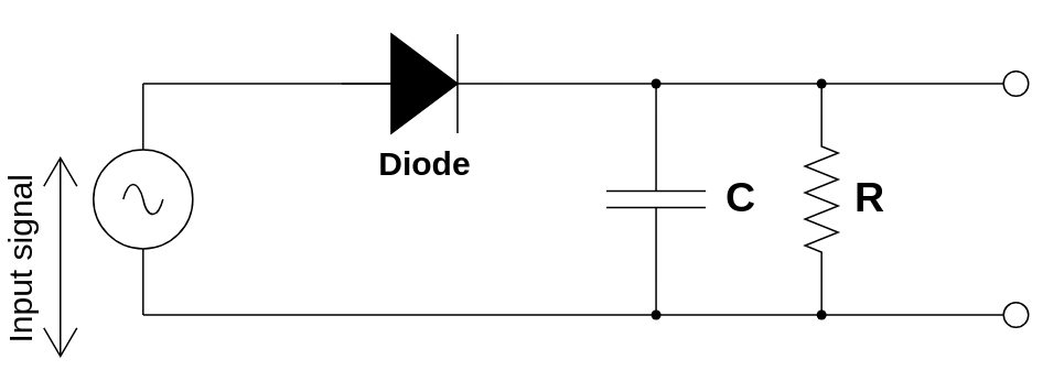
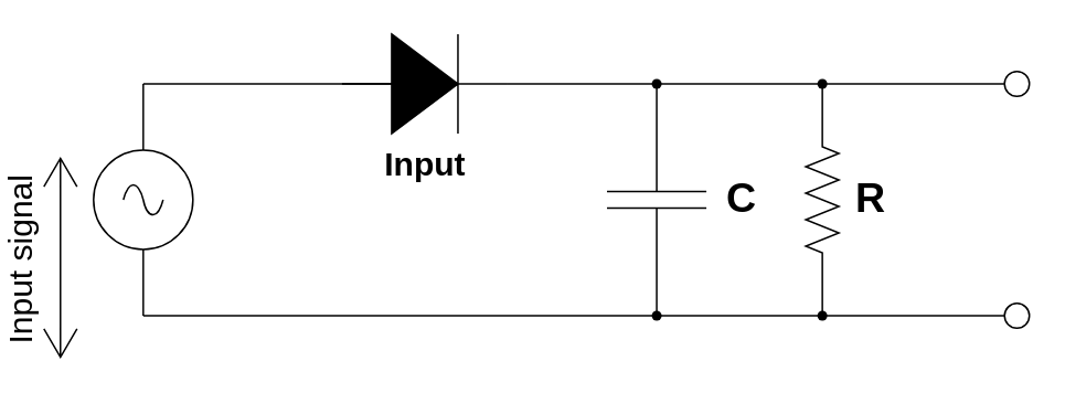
  <mxCell id="0" />
  <mxCell id="1" parent="0" />
  <mxCell id="2" value="&lt;b style=&quot;font-size: 25px;&quot;&gt;R&lt;/b&gt;" style="pointerEvents=1;verticalLabelPosition=bottom;shadow=0;dashed=0;align=center;html=1;verticalAlign=top;shape=mxgraph.electrical.resistors.resistor_2;rotation=90;horizontal=0;fontSize=25;spacing=4;spacingTop=25;spacingLeft=18;" vertex="1" parent="1"><mxGeometry x="440" y="110" width="100" height="20" as="geometry" /></mxCell>
  <mxCell id="3" value="&lt;div style=&quot;font-size: 25px;&quot;&gt;&lt;b style=&quot;font-size: 25px;&quot;&gt;C&lt;/b&gt;&lt;/div&gt;" style="pointerEvents=1;verticalLabelPosition=bottom;shadow=0;dashed=0;align=center;html=1;verticalAlign=top;shape=mxgraph.electrical.capacitors.capacitor_1;rotation=90;horizontal=0;fontSize=25;spacing=4;spacingLeft=-18;spacingBottom=0;spacingTop=25;" vertex="1" parent="1"><mxGeometry x="340" y="90" width="100" height="60" as="geometry" /></mxCell>
- <mxCell id="4" value="&lt;font style=&quot;font-size: 20px&quot;&gt;&lt;b&gt;Diode&lt;/b&gt;&lt;/font&gt;" style="pointerEvents=1;fillColor=strokeColor;verticalLabelPosition=bottom;shadow=0;dashed=0;align=center;html=1;verticalAlign=top;shape=mxgraph.electrical.diodes.diode;" vertex="1" parent="1"><mxGeometry x="200" y="20" width="100" height="60" as="geometry" /></mxCell>
+ <mxCell id="4" value="&lt;font style=&quot;font-size: 20px&quot;&gt;&lt;b&gt;Input&lt;/b&gt;&lt;/font&gt;" style="pointerEvents=1;fillColor=strokeColor;verticalLabelPosition=bottom;shadow=0;dashed=0;align=center;html=1;verticalAlign=top;shape=mxgraph.electrical.diodes.diode;" vertex="1" parent="1"><mxGeometry x="200" y="20" width="100" height="60" as="geometry" /></mxCell>
  <mxCell id="5" value="" style="pointerEvents=1;verticalLabelPosition=bottom;shadow=0;dashed=0;align=center;html=1;verticalAlign=top;shape=mxgraph.electrical.signal_sources.source;aspect=fixed;points=[[0.5,0,0],[1,0.5,0],[0.5,1,0],[0,0.5,0]];elSignalType=ac;" vertex="1" parent="1"><mxGeometry x="50" y="90" width="60" height="60" as="geometry" /></mxCell>
  <mxCell id="6" value="" style="endArrow=none;html=1;rounded=0;exitX=0.5;exitY=0;exitDx=0;exitDy=0;exitPerimeter=0;" edge="1" parent="1" source="5"><mxGeometry width="50" height="50" relative="1" as="geometry"><mxPoint x="440" y="320" as="sourcePoint" /><mxPoint x="80" y="50" as="targetPoint" /></mxGeometry></mxCell>
  <mxCell id="7" value="" style="endArrow=none;html=1;rounded=0;" edge="1" parent="1"><mxGeometry width="50" height="50" relative="1" as="geometry"><mxPoint x="250" y="50" as="sourcePoint" /><mxPoint x="80" y="50" as="targetPoint" /></mxGeometry></mxCell>
  <mxCell id="8" value="" style="endArrow=none;html=1;rounded=0;entryX=1;entryY=0.5;entryDx=0;entryDy=0;entryPerimeter=0;exitX=0;exitY=0.5;exitDx=0;exitDy=0;" edge="1" parent="1" source="23" target="4"><mxGeometry width="50" height="50" relative="1" as="geometry"><mxPoint x="590" y="50" as="sourcePoint" /><mxPoint x="320" y="40" as="targetPoint" /></mxGeometry></mxCell>
  <mxCell id="9" value="" style="endArrow=none;html=1;rounded=0;entryX=0.5;entryY=1;entryDx=0;entryDy=0;entryPerimeter=0;" edge="1" parent="1" target="5"><mxGeometry width="50" height="50" relative="1" as="geometry"><mxPoint x="80" y="190" as="sourcePoint" /><mxPoint x="79.8" y="170" as="targetPoint" /></mxGeometry></mxCell>
  <mxCell id="10" value="" style="endArrow=none;html=1;rounded=0;startArrow=none;" edge="1" parent="1" source="16"><mxGeometry width="50" height="50" relative="1" as="geometry"><mxPoint x="650" y="190" as="sourcePoint" /><mxPoint x="80" y="190" as="targetPoint" /></mxGeometry></mxCell>
  <mxCell id="11" value="" style="endArrow=none;html=1;rounded=0;exitX=1;exitY=0.5;exitDx=0;exitDy=0;exitPerimeter=0;" edge="1" parent="1" source="3"><mxGeometry width="50" height="50" relative="1" as="geometry"><mxPoint x="300" y="100" as="sourcePoint" /><mxPoint x="390" y="190" as="targetPoint" /></mxGeometry></mxCell>
  <mxCell id="12" value="" style="endArrow=none;html=1;rounded=0;startArrow=none;" edge="1" parent="1" source="20"><mxGeometry width="50" height="50" relative="1" as="geometry"><mxPoint x="390" y="50" as="sourcePoint" /><mxPoint x="390" y="70" as="targetPoint" /></mxGeometry></mxCell>
  <mxCell id="13" value="" style="endArrow=none;html=1;rounded=0;entryX=0;entryY=0.5;entryDx=0;entryDy=0;entryPerimeter=0;startArrow=none;" edge="1" parent="1" source="18" target="2"><mxGeometry width="50" height="50" relative="1" as="geometry"><mxPoint x="490" y="50" as="sourcePoint" /><mxPoint x="535" y="80" as="targetPoint" /></mxGeometry></mxCell>
  <mxCell id="14" value="" style="endArrow=none;html=1;rounded=0;" edge="1" parent="1"><mxGeometry width="50" height="50" relative="1" as="geometry"><mxPoint x="490" y="170" as="sourcePoint" /><mxPoint x="490" y="190" as="targetPoint" /></mxGeometry></mxCell>
  <mxCell id="15" value="" style="shape=waypoint;sketch=0;fillStyle=solid;size=6;pointerEvents=1;points=[];fillColor=none;resizable=0;rotatable=0;perimeter=centerPerimeter;snapToPoint=1;" vertex="1" parent="1"><mxGeometry x="370" y="170" width="40" height="40" as="geometry" /></mxCell>
  <mxCell id="16" value="" style="shape=waypoint;sketch=0;fillStyle=solid;size=6;pointerEvents=1;points=[];fillColor=none;resizable=0;rotatable=0;perimeter=centerPerimeter;snapToPoint=1;" vertex="1" parent="1"><mxGeometry x="470" y="170" width="40" height="40" as="geometry" /></mxCell>
  <mxCell id="17" value="" style="endArrow=none;html=1;rounded=0;" edge="1" parent="1" target="16"><mxGeometry width="50" height="50" relative="1" as="geometry"><mxPoint x="600" y="190" as="sourcePoint" /><mxPoint x="80" y="190" as="targetPoint" /></mxGeometry></mxCell>
  <mxCell id="18" value="" style="shape=waypoint;sketch=0;fillStyle=solid;size=6;pointerEvents=1;points=[];fillColor=none;resizable=0;rotatable=0;perimeter=centerPerimeter;snapToPoint=1;" vertex="1" parent="1"><mxGeometry x="470" y="30" width="40" height="40" as="geometry" /></mxCell>
  <mxCell id="19" value="" style="endArrow=none;html=1;rounded=0;entryDx=0;entryDy=0;entryPerimeter=0;" edge="1" parent="1" target="18"><mxGeometry width="50" height="50" relative="1" as="geometry"><mxPoint x="490" y="50" as="sourcePoint" /><mxPoint x="490" y="70" as="targetPoint" /></mxGeometry></mxCell>
  <mxCell id="20" value="" style="shape=waypoint;sketch=0;fillStyle=solid;size=6;pointerEvents=1;points=[];fillColor=none;resizable=0;rotatable=0;perimeter=centerPerimeter;snapToPoint=1;" vertex="1" parent="1"><mxGeometry x="370" y="30" width="40" height="40" as="geometry" /></mxCell>
  <mxCell id="21" value="" style="endArrow=none;html=1;rounded=0;" edge="1" parent="1" target="20"><mxGeometry width="50" height="50" relative="1" as="geometry"><mxPoint x="390" y="50" as="sourcePoint" /><mxPoint x="390" y="70" as="targetPoint" /></mxGeometry></mxCell>
  <mxCell id="22" value="" style="verticalLabelPosition=bottom;shadow=0;dashed=0;align=center;html=1;verticalAlign=top;strokeWidth=1;shape=ellipse;perimeter=ellipsePerimeter;" vertex="1" parent="1"><mxGeometry x="600" y="182.5" width="15" height="15" as="geometry" /></mxCell>
  <mxCell id="23" value="" style="verticalLabelPosition=bottom;shadow=0;dashed=0;align=center;html=1;verticalAlign=top;strokeWidth=1;shape=ellipse;perimeter=ellipsePerimeter;" vertex="1" parent="1"><mxGeometry x="600" y="42.5" width="15" height="15" as="geometry" /></mxCell>
  <mxCell id="24" value="&lt;div&gt;&lt;font style=&quot;font-size: 20px&quot;&gt;Input signal&lt;/font&gt;&lt;/div&gt;" style="labelPosition=right;align=left;shape=mxgraph.electrical.signal_sources.voltage;shadow=0;dashed=0;strokeWidth=1;fontSize=10;html=1;horizontal=0;spacing=8;spacingTop=-89;" vertex="1" parent="1"><mxGeometry x="20" y="95" width="20" height="120" as="geometry" /></mxCell>
